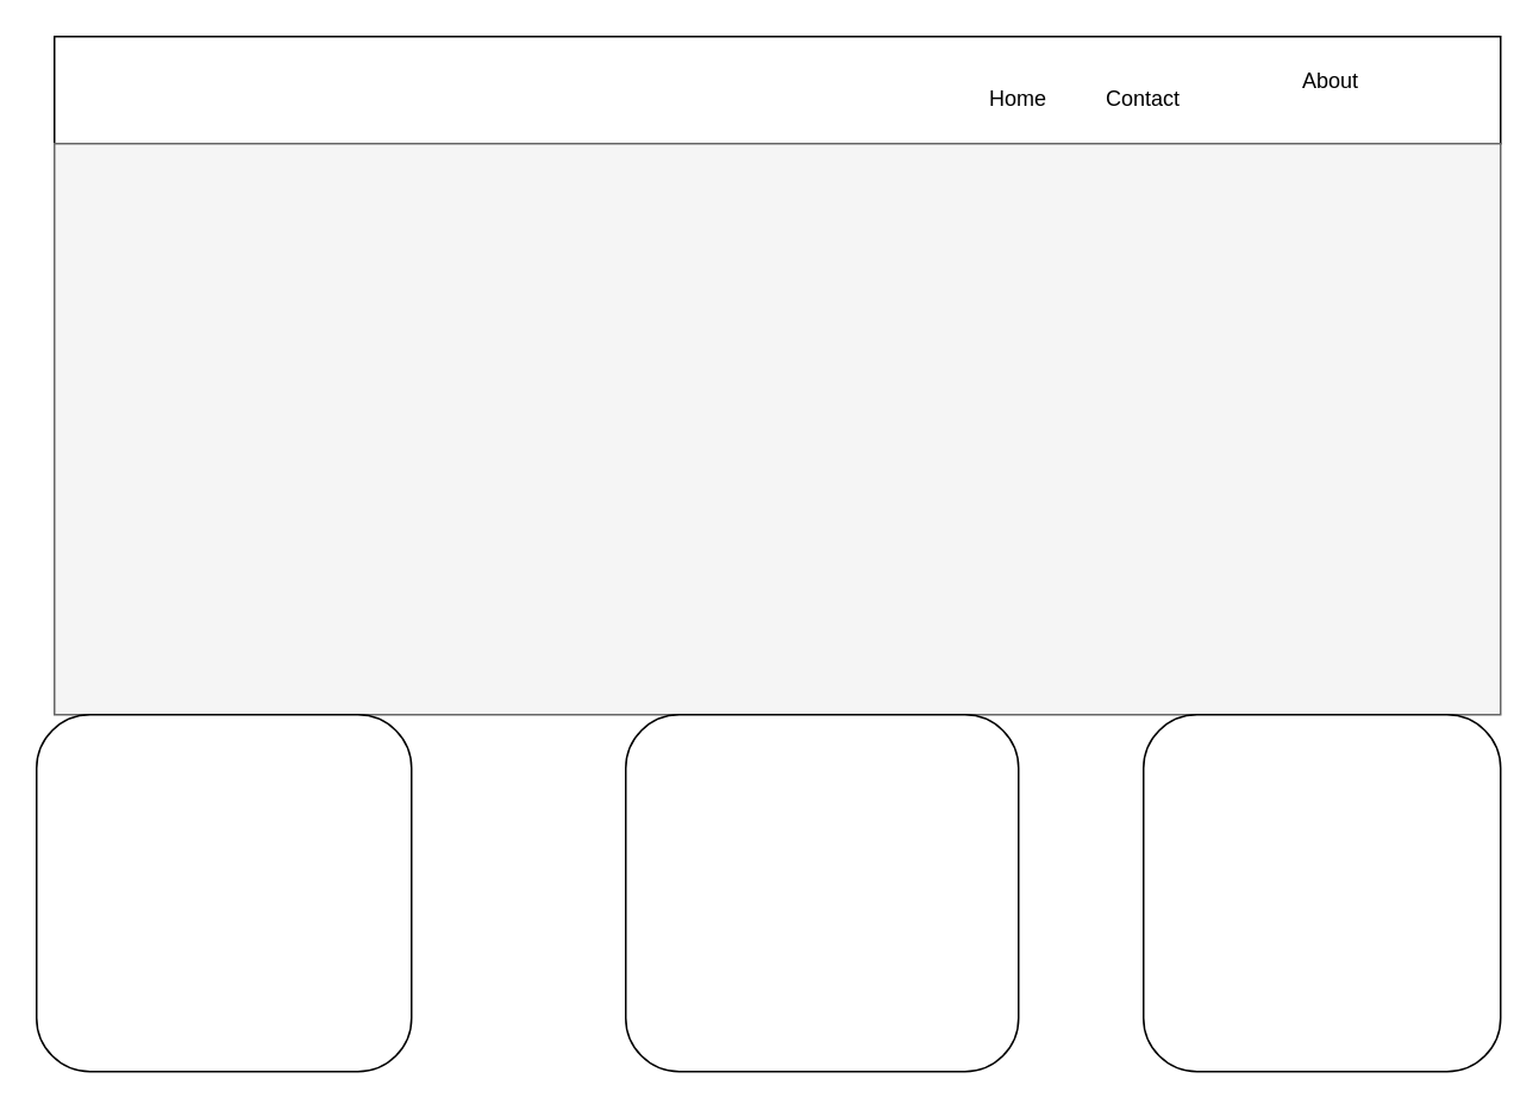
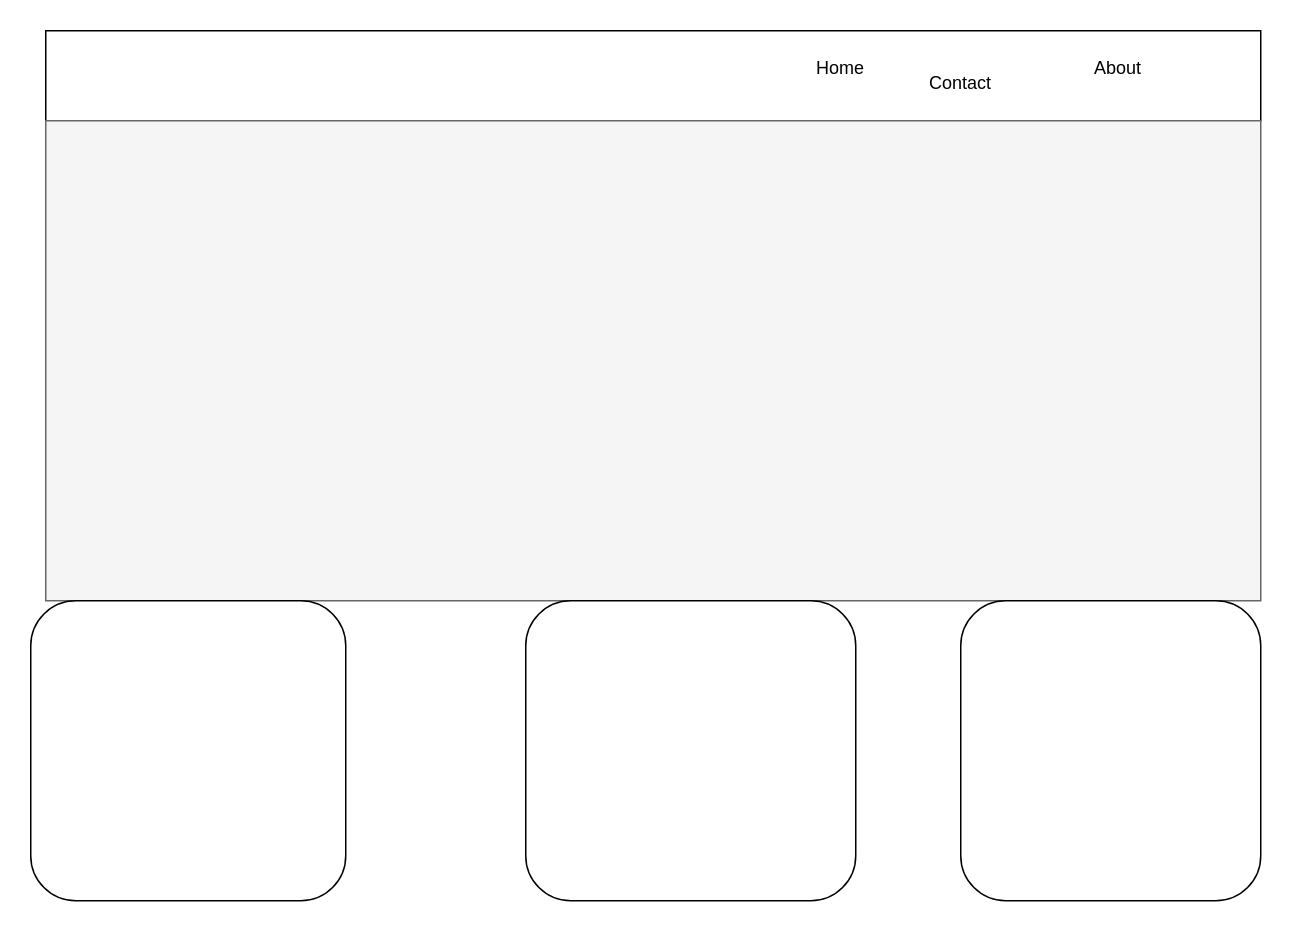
  <mxCell id="0" />
  <mxCell id="1" parent="0" />
  <mxCell id="2" value="" style="rounded=0;whiteSpace=wrap;html=1;" vertex="1" parent="1"><mxGeometry x="30" y="20" width="810" height="60" as="geometry" /></mxCell>
- <mxCell id="3" value="Home" style="text;html=1;align=center;verticalAlign=middle;whiteSpace=wrap;rounded=0;" vertex="1" parent="1"><mxGeometry x="540" y="40" width="60" height="30" as="geometry" /></mxCell>
+ <mxCell id="3" value="Home" style="text;html=1;align=center;verticalAlign=middle;whiteSpace=wrap;rounded=0;" vertex="1" parent="1"><mxGeometry x="530" y="30" width="60" height="30" as="geometry" /></mxCell>
  <mxCell id="4" value="About" style="text;html=1;align=center;verticalAlign=middle;whiteSpace=wrap;rounded=0;" vertex="1" parent="1"><mxGeometry x="715" y="30" width="60" height="30" as="geometry" /></mxCell>
  <mxCell id="5" value="Contact" style="text;html=1;align=center;verticalAlign=middle;whiteSpace=wrap;rounded=0;" vertex="1" parent="1"><mxGeometry x="610" y="40" width="60" height="30" as="geometry" /></mxCell>
  <mxCell id="6" value="" style="rounded=0;whiteSpace=wrap;html=1;fillColor=#f5f5f5;fontColor=#333333;strokeColor=#666666;" vertex="1" parent="1"><mxGeometry x="30" y="80" width="810" height="320" as="geometry" /></mxCell>
  <mxCell id="7" value="" style="rounded=1;whiteSpace=wrap;html=1;" vertex="1" parent="1"><mxGeometry x="20" y="400" width="210" height="200" as="geometry" /></mxCell>
  <mxCell id="8" value="" style="rounded=1;whiteSpace=wrap;html=1;" vertex="1" parent="1"><mxGeometry x="640" y="400" width="200" height="200" as="geometry" /></mxCell>
  <mxCell id="9" value="" style="rounded=1;whiteSpace=wrap;html=1;" vertex="1" parent="1"><mxGeometry x="350" y="400" width="220" height="200" as="geometry" /></mxCell>
